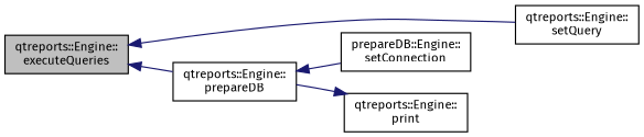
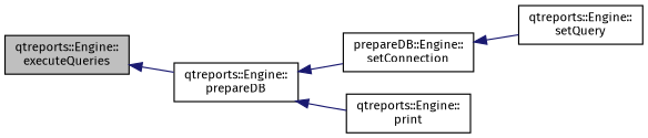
  digraph {
    fontname="Fira Sans"
    rankdir=LR
    node [color=black fontname="Fira Sans" fontsize=10 shape=record]
    edge [color=midnightblue dir=back fontname="Fira Sans" fontsize=10 labelfontname=Helvetica labelfontsize=10 style=solid]
    n1 [fillcolor=grey75 fontcolor=black height=0.2 label="qtreports::Engine::\lexecuteQueries" style=filled width=0.4]
    n2 [height=0.2 label="qtreports::Engine::\lsetQuery" width=0.4]
    n3 [height=0.2 label="qtreports::Engine::\lprepareDB" width=0.4]
    n4 [height=0.2 label="prepareDB::Engine::\lsetConnection" width=0.4]
    n5 [height=0.2 label="qtreports::Engine::\lprint" width=0.4]
-   n1 -> n2
+   n4 -> n2
    n1 -> n3
    n3 -> n4
-   n5 -> n3
+   n3 -> n5
  }
